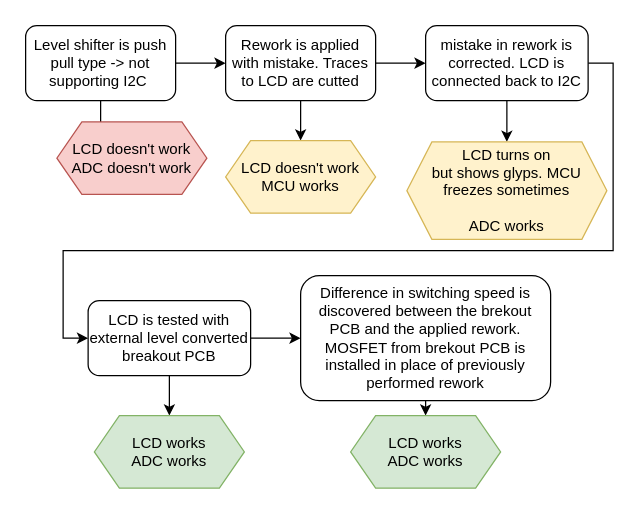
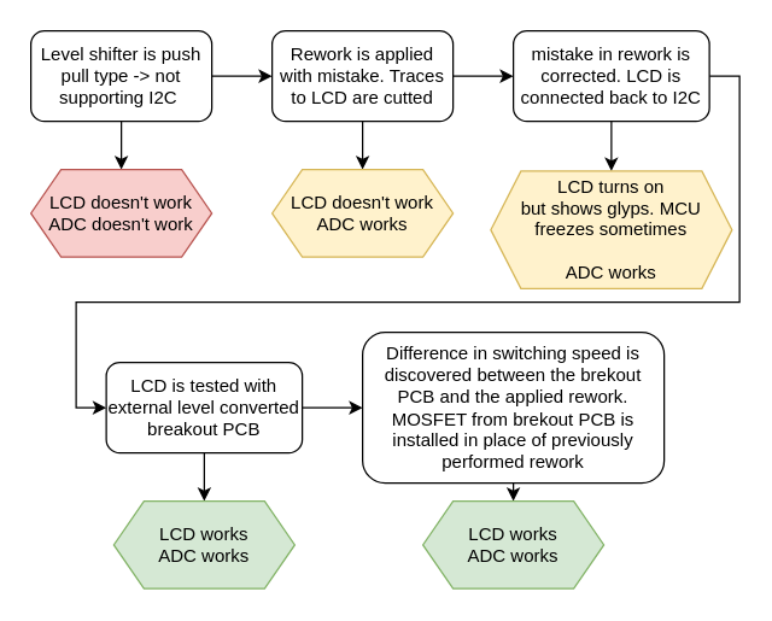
  <mxCell id="0" />
  <mxCell id="1" parent="0" />
  <mxCell id="2" style="edgeStyle=orthogonalEdgeStyle;rounded=0;orthogonalLoop=1;jettySize=auto;html=1;exitX=1;exitY=0.5;exitDx=0;exitDy=0;entryX=0;entryY=0.5;entryDx=0;entryDy=0;" edge="1" parent="1" source="4" target="7"><mxGeometry relative="1" as="geometry" /></mxCell>
  <mxCell id="3" style="edgeStyle=orthogonalEdgeStyle;rounded=0;orthogonalLoop=1;jettySize=auto;html=1;exitX=0.5;exitY=1;exitDx=0;exitDy=0;" edge="1" parent="1" source="4" target="8"><mxGeometry relative="1" as="geometry"><mxPoint x="80" y="120" as="targetPoint" /></mxGeometry></mxCell>
  <mxCell id="4" value="Level shifter is push pull type -&amp;gt; not supporting I2C&amp;nbsp;" style="rounded=1;whiteSpace=wrap;html=1;" vertex="1" parent="1"><mxGeometry x="20" y="20" width="120" height="60" as="geometry" /></mxCell>
  <mxCell id="5" style="edgeStyle=orthogonalEdgeStyle;rounded=0;orthogonalLoop=1;jettySize=auto;html=1;exitX=0.5;exitY=1;exitDx=0;exitDy=0;entryX=0.5;entryY=0;entryDx=0;entryDy=0;" edge="1" parent="1" source="7" target="9"><mxGeometry relative="1" as="geometry" /></mxCell>
  <mxCell id="6" style="edgeStyle=orthogonalEdgeStyle;rounded=0;orthogonalLoop=1;jettySize=auto;html=1;exitX=1;exitY=0.5;exitDx=0;exitDy=0;entryX=0;entryY=0.5;entryDx=0;entryDy=0;" edge="1" parent="1" source="7" target="12"><mxGeometry relative="1" as="geometry" /></mxCell>
  <mxCell id="7" value="Rework is applied with mistake. Traces to LCD are cutted" style="rounded=1;whiteSpace=wrap;html=1;" vertex="1" parent="1"><mxGeometry x="180" y="20" width="120" height="60" as="geometry" /></mxCell>
- <mxCell id="8" value="LCD doesn't work&lt;br&gt;ADC doesn't work" style="shape=hexagon;perimeter=hexagonPerimeter2;whiteSpace=wrap;html=1;fixedSize=1;fillColor=#f8cecc;strokeColor=#b85450;" vertex="1" parent="1"><mxGeometry x="45" y="97" width="120" height="58" as="geometry" /></mxCell>
- <mxCell id="9" value="LCD doesn't work&lt;br&gt;MCU works" style="shape=hexagon;perimeter=hexagonPerimeter2;whiteSpace=wrap;html=1;fixedSize=1;fillColor=#fff2cc;strokeColor=#d6b656;" vertex="1" parent="1"><mxGeometry x="180" y="112" width="120" height="58" as="geometry" /></mxCell>
+ <mxCell id="8" value="LCD doesn't work&lt;br&gt;ADC doesn't work" style="shape=hexagon;perimeter=hexagonPerimeter2;whiteSpace=wrap;html=1;fixedSize=1;fillColor=#f8cecc;strokeColor=#b85450;" vertex="1" parent="1"><mxGeometry x="20" y="112" width="120" height="58" as="geometry" /></mxCell>
+ <mxCell id="9" value="LCD doesn't work&lt;br&gt;ADC works" style="shape=hexagon;perimeter=hexagonPerimeter2;whiteSpace=wrap;html=1;fixedSize=1;fillColor=#fff2cc;strokeColor=#d6b656;" vertex="1" parent="1"><mxGeometry x="180" y="112" width="120" height="58" as="geometry" /></mxCell>
  <mxCell id="10" style="edgeStyle=orthogonalEdgeStyle;rounded=0;orthogonalLoop=1;jettySize=auto;html=1;exitX=0.5;exitY=1;exitDx=0;exitDy=0;entryX=0.5;entryY=0;entryDx=0;entryDy=0;" edge="1" parent="1" source="12" target="13"><mxGeometry relative="1" as="geometry" /></mxCell>
  <mxCell id="11" style="edgeStyle=orthogonalEdgeStyle;rounded=0;orthogonalLoop=1;jettySize=auto;html=1;exitX=1;exitY=0.5;exitDx=0;exitDy=0;entryX=0;entryY=0.5;entryDx=0;entryDy=0;" edge="1" parent="1" source="12" target="16"><mxGeometry relative="1" as="geometry"><Array as="points"><mxPoint x="490" y="50" /><mxPoint x="490" y="200" /><mxPoint x="50" y="200" /><mxPoint x="50" y="270" /></Array></mxGeometry></mxCell>
  <mxCell id="12" value="mistake in rework is corrected. LCD is connected back to I2C" style="rounded=1;whiteSpace=wrap;html=1;" vertex="1" parent="1"><mxGeometry x="340" y="20" width="130" height="60" as="geometry" /></mxCell>
  <mxCell id="13" value="LCD turns on &lt;br&gt;but shows glyps. MCU freezes sometimes&lt;br&gt;&lt;br&gt;ADC works" style="shape=hexagon;perimeter=hexagonPerimeter2;whiteSpace=wrap;html=1;fixedSize=1;fillColor=#fff2cc;strokeColor=#d6b656;" vertex="1" parent="1"><mxGeometry x="325" y="113" width="160" height="78" as="geometry" /></mxCell>
  <mxCell id="14" style="edgeStyle=orthogonalEdgeStyle;rounded=0;orthogonalLoop=1;jettySize=auto;html=1;exitX=0.5;exitY=1;exitDx=0;exitDy=0;entryX=0.5;entryY=0;entryDx=0;entryDy=0;" edge="1" parent="1" source="16" target="17"><mxGeometry relative="1" as="geometry" /></mxCell>
  <mxCell id="15" style="edgeStyle=orthogonalEdgeStyle;rounded=0;orthogonalLoop=1;jettySize=auto;html=1;exitX=1;exitY=0.5;exitDx=0;exitDy=0;entryX=0;entryY=0.5;entryDx=0;entryDy=0;" edge="1" parent="1" source="16" target="19"><mxGeometry relative="1" as="geometry" /></mxCell>
  <mxCell id="16" value="LCD is tested with external level converted breakout PCB" style="rounded=1;whiteSpace=wrap;html=1;" vertex="1" parent="1"><mxGeometry x="70" y="240" width="130" height="60" as="geometry" /></mxCell>
  <mxCell id="17" value="LCD works&lt;br&gt;ADC works" style="shape=hexagon;perimeter=hexagonPerimeter2;whiteSpace=wrap;html=1;fixedSize=1;fillColor=#d5e8d4;strokeColor=#82b366;" vertex="1" parent="1"><mxGeometry x="75" y="332" width="120" height="58" as="geometry" /></mxCell>
  <mxCell id="18" style="edgeStyle=orthogonalEdgeStyle;rounded=0;orthogonalLoop=1;jettySize=auto;html=1;exitX=0.5;exitY=1;exitDx=0;exitDy=0;entryX=0.5;entryY=0;entryDx=0;entryDy=0;" edge="1" parent="1" source="19" target="20"><mxGeometry relative="1" as="geometry" /></mxCell>
  <mxCell id="19" value="Difference in switching speed is discovered between the brekout PCB and the applied rework. MOSFET from brekout PCB is installed in place of previously performed rework" style="rounded=1;whiteSpace=wrap;html=1;" vertex="1" parent="1"><mxGeometry x="240" y="220" width="200" height="100" as="geometry" /></mxCell>
  <mxCell id="20" value="LCD works&lt;br&gt;ADC works" style="shape=hexagon;perimeter=hexagonPerimeter2;whiteSpace=wrap;html=1;fixedSize=1;fillColor=#d5e8d4;strokeColor=#82b366;" vertex="1" parent="1"><mxGeometry x="280" y="332" width="120" height="58" as="geometry" /></mxCell>
